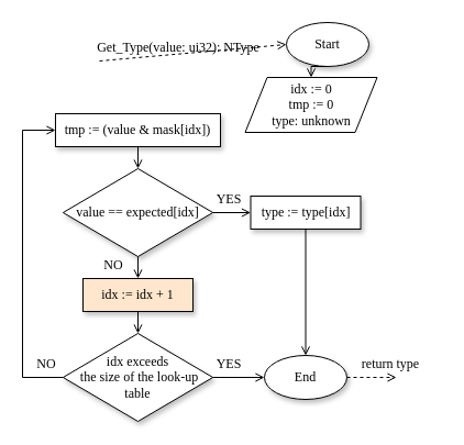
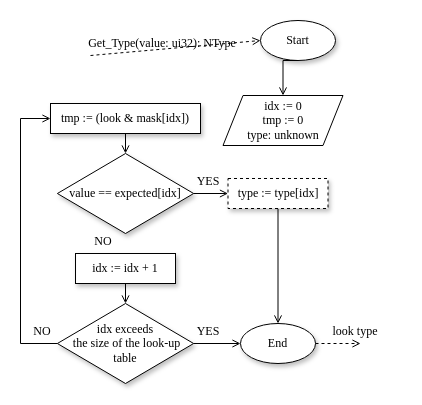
  <mxCell id="0" />
  <mxCell id="1" parent="0" />
  <mxCell id="2" value="End" style="ellipse;whiteSpace=wrap;html=1;fontFamily=Computer Modern;shadow=1;" parent="1" vertex="1"><mxGeometry x="240" y="323" width="75" height="40" as="geometry" /></mxCell>
- <mxCell id="3" value="idx := 0&lt;br&gt;tmp := 0&lt;br&gt;type: unknown" style="shape=parallelogram;perimeter=parallelogramPerimeter;whiteSpace=wrap;html=1;fixedSize=1;fontFamily=Computer Modern;" parent="1" vertex="1"><mxGeometry x="222.5" y="70" width="120" height="50" as="geometry" /></mxCell>
+ <mxCell id="3" value="idx := 0&lt;br&gt;tmp := 0&lt;br&gt;type: unknown" style="shape=parallelogram;perimeter=parallelogramPerimeter;whiteSpace=wrap;html=1;fixedSize=1;fontFamily=Computer Modern;" parent="1" vertex="1"><mxGeometry x="222.5" y="95" width="120" height="50" as="geometry" /></mxCell>
  <mxCell id="4" value="Start" style="ellipse;whiteSpace=wrap;html=1;fontFamily=Computer Modern;shadow=1;" parent="1" vertex="1"><mxGeometry x="260" y="20" width="75" height="40" as="geometry" /></mxCell>
- <mxCell id="5" value="tmp := (value &amp;amp; mask[idx])" style="rounded=0;whiteSpace=wrap;html=1;fontFamily=Computer Modern;shadow=1;" parent="1" vertex="1"><mxGeometry x="50" y="103" width="150" height="30" as="geometry" /></mxCell>
+ <mxCell id="5" value="tmp := (look &amp;amp; mask[idx])" style="rounded=0;whiteSpace=wrap;html=1;fontFamily=Computer Modern;shadow=1;" parent="1" vertex="1"><mxGeometry x="50" y="103" width="150" height="30" as="geometry" /></mxCell>
  <mxCell id="6" style="edgeStyle=orthogonalEdgeStyle;rounded=0;orthogonalLoop=1;jettySize=auto;html=1;exitX=1;exitY=0.5;exitDx=0;exitDy=0;entryX=0;entryY=0.5;entryDx=0;entryDy=0;endArrow=open;endFill=0;" parent="1" source="7" target="17" edge="1"><mxGeometry relative="1" as="geometry" /></mxCell>
  <mxCell id="7" value="value == expected[idx]" style="rhombus;whiteSpace=wrap;html=1;fontFamily=Computer Modern;shadow=1;" parent="1" vertex="1"><mxGeometry x="56.88" y="153" width="136.25" height="80" as="geometry" /></mxCell>
  <mxCell id="8" style="edgeStyle=orthogonalEdgeStyle;rounded=0;orthogonalLoop=1;jettySize=auto;html=1;exitX=0;exitY=0.5;exitDx=0;exitDy=0;entryX=0;entryY=0.5;entryDx=0;entryDy=0;endArrow=open;endFill=0;" parent="1" source="11" target="5" edge="1"><mxGeometry relative="1" as="geometry"><Array as="points"><mxPoint x="20" y="343" /><mxPoint x="20" y="118" /></Array></mxGeometry></mxCell>
- <mxCell id="9" value="idx := idx + 1" style="rounded=0;whiteSpace=wrap;html=1;fontFamily=Computer Modern;shadow=1;fillColor=#ffe6cc;" parent="1" vertex="1"><mxGeometry x="75.01" y="253" width="100" height="30" as="geometry" /></mxCell>
+ <mxCell id="9" value="idx := idx + 1" style="rounded=0;whiteSpace=wrap;html=1;fontFamily=Computer Modern;shadow=1;" parent="1" vertex="1"><mxGeometry x="75.01" y="253" width="100" height="30" as="geometry" /></mxCell>
  <mxCell id="10" style="edgeStyle=orthogonalEdgeStyle;rounded=0;orthogonalLoop=1;jettySize=auto;html=1;exitX=1;exitY=0.5;exitDx=0;exitDy=0;entryX=0;entryY=0.5;entryDx=0;entryDy=0;endArrow=open;endFill=0;" parent="1" source="11" target="2" edge="1"><mxGeometry relative="1" as="geometry" /></mxCell>
  <mxCell id="11" value="idx exceeds&lt;br&gt;&amp;nbsp;the size of the look-up table" style="rhombus;whiteSpace=wrap;html=1;fontFamily=Computer Modern;shadow=1;" parent="1" vertex="1"><mxGeometry x="56.87" y="303" width="136.25" height="80" as="geometry" /></mxCell>
  <mxCell id="12" style="edgeStyle=orthogonalEdgeStyle;rounded=0;orthogonalLoop=1;jettySize=auto;html=1;exitX=0.5;exitY=1;exitDx=0;exitDy=0;entryX=0.5;entryY=0;entryDx=0;entryDy=0;endArrow=open;endFill=0;" parent="1" source="4" target="3" edge="1"><mxGeometry relative="1" as="geometry"><mxPoint x="105.5" y="95" as="sourcePoint" /><mxPoint x="105.5" y="115" as="targetPoint" /></mxGeometry></mxCell>
  <mxCell id="13" style="edgeStyle=orthogonalEdgeStyle;rounded=0;orthogonalLoop=1;jettySize=auto;html=1;endArrow=open;endFill=0;entryX=0.5;entryY=0;entryDx=0;entryDy=0;" parent="1" target="7" edge="1"><mxGeometry relative="1" as="geometry"><mxPoint x="125" y="133" as="sourcePoint" /><mxPoint x="135" y="113" as="targetPoint" /></mxGeometry></mxCell>
- <mxCell id="14" style="edgeStyle=orthogonalEdgeStyle;rounded=0;orthogonalLoop=1;jettySize=auto;html=1;endArrow=open;endFill=0;entryX=0.5;entryY=0;entryDx=0;entryDy=0;exitX=0.5;exitY=1;exitDx=0;exitDy=0;" parent="1" source="7" target="9" edge="1"><mxGeometry relative="1" as="geometry"><mxPoint x="135" y="143" as="sourcePoint" /><mxPoint x="135" y="163" as="targetPoint" /></mxGeometry></mxCell>
  <mxCell id="15" style="edgeStyle=orthogonalEdgeStyle;rounded=0;orthogonalLoop=1;jettySize=auto;html=1;endArrow=open;endFill=0;entryX=0.5;entryY=0;entryDx=0;entryDy=0;exitX=0.5;exitY=1;exitDx=0;exitDy=0;" parent="1" source="9" target="11" edge="1"><mxGeometry relative="1" as="geometry"><mxPoint x="135" y="243" as="sourcePoint" /><mxPoint x="135" y="263" as="targetPoint" /></mxGeometry></mxCell>
  <mxCell id="16" style="edgeStyle=orthogonalEdgeStyle;rounded=0;orthogonalLoop=1;jettySize=auto;html=1;exitX=0.5;exitY=1;exitDx=0;exitDy=0;entryX=0.5;entryY=0;entryDx=0;entryDy=0;endArrow=open;endFill=0;" parent="1" source="17" target="2" edge="1"><mxGeometry relative="1" as="geometry" /></mxCell>
- <mxCell id="17" value="type := type[idx]" style="rounded=0;whiteSpace=wrap;html=1;fontFamily=Computer Modern;shadow=1;" parent="1" vertex="1"><mxGeometry x="227.5" y="178" width="100" height="30" as="geometry" /></mxCell>
+ <mxCell id="17" value="type := type[idx]" style="rounded=0;whiteSpace=wrap;html=1;fontFamily=Computer Modern;shadow=1;dashed=1;" parent="1" vertex="1"><mxGeometry x="227.5" y="178" width="100" height="30" as="geometry" /></mxCell>
  <mxCell id="18" value="YES" style="text;html=1;strokeColor=none;fillColor=none;align=center;verticalAlign=middle;whiteSpace=wrap;rounded=0;fontFamily=Computer Modern;" parent="1" vertex="1"><mxGeometry x="193.12" y="173" width="30" height="15" as="geometry" /></mxCell>
  <mxCell id="19" value="NO" style="text;html=1;strokeColor=none;fillColor=none;align=center;verticalAlign=middle;whiteSpace=wrap;rounded=0;fontFamily=Computer Modern;" parent="1" vertex="1"><mxGeometry x="87.5" y="233" width="30" height="15" as="geometry" /></mxCell>
  <mxCell id="20" value="NO" style="text;html=1;strokeColor=none;fillColor=none;align=center;verticalAlign=middle;whiteSpace=wrap;rounded=0;fontFamily=Computer Modern;" parent="1" vertex="1"><mxGeometry x="26.88" y="323" width="30" height="15" as="geometry" /></mxCell>
  <mxCell id="21" value="YES" style="text;html=1;strokeColor=none;fillColor=none;align=center;verticalAlign=middle;whiteSpace=wrap;rounded=0;fontFamily=Computer Modern;" parent="1" vertex="1"><mxGeometry x="193.12" y="323" width="30" height="15" as="geometry" /></mxCell>
  <mxCell id="22" value="" style="endArrow=open;html=1;rounded=0;entryX=0;entryY=0.5;entryDx=0;entryDy=0;dashed=1;endFill=0;" parent="1" target="4" edge="1"><mxGeometry width="50" height="50" relative="1" as="geometry"><mxPoint x="90" y="55" as="sourcePoint" /><mxPoint x="157.5" y="15" as="targetPoint" /></mxGeometry></mxCell>
  <mxCell id="23" value="" style="endArrow=open;html=1;rounded=0;exitX=1;exitY=0.5;exitDx=0;exitDy=0;dashed=1;endFill=0;" parent="1" source="2" edge="1"><mxGeometry width="50" height="50" relative="1" as="geometry"><mxPoint x="327.5" y="342.66" as="sourcePoint" /><mxPoint x="360" y="343" as="targetPoint" /></mxGeometry></mxCell>
  <mxCell id="24" value="Get_Type(value: ui32): NType" style="text;html=1;strokeColor=none;fillColor=none;align=center;verticalAlign=middle;whiteSpace=wrap;rounded=0;fontFamily=Computer Modern;" parent="1" vertex="1"><mxGeometry x="82.5" y="35" width="157.5" height="15" as="geometry" /></mxCell>
- <mxCell id="25" value="return type" style="text;html=1;strokeColor=none;fillColor=none;align=center;verticalAlign=middle;whiteSpace=wrap;rounded=0;fontFamily=Computer Modern;" parent="1" vertex="1"><mxGeometry x="310" y="323" width="90" height="15" as="geometry" /></mxCell>
+ <mxCell id="25" value="look type" style="text;html=1;strokeColor=none;fillColor=none;align=center;verticalAlign=middle;whiteSpace=wrap;rounded=0;fontFamily=Computer Modern;" parent="1" vertex="1"><mxGeometry x="310" y="323" width="90" height="15" as="geometry" /></mxCell>
